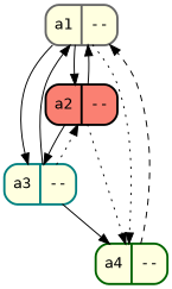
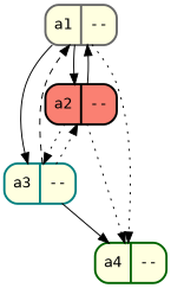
  digraph {
    node [fillcolor=lightyellow fontname=monospace penwidth=2 shape=Mrecord style=filled]
    edge [fontsize=12 style=solid]
    n1 [color=gray40 label="a1 | --"]
    n2 [color=black fillcolor=salmon label="a2 | --"]
    n3 [color=teal label="a3 | --"]
    n4 [color=darkgreen label="a4 | --"]
    n1 -> n2
    n1 -> n3
    n1 -> n4 [style=dotted]
    n2 -> n1
-   n2 -> n3
+   n2 -> n3 [style=dotted]
    n2 -> n4 [style=dotted]
-   n3 -> n1
+   n3 -> n1 [style=dashed]
    n3 -> n2 [style=dotted]
    n3 -> n4
-   n4 -> n1 [style=dashed]
  }
